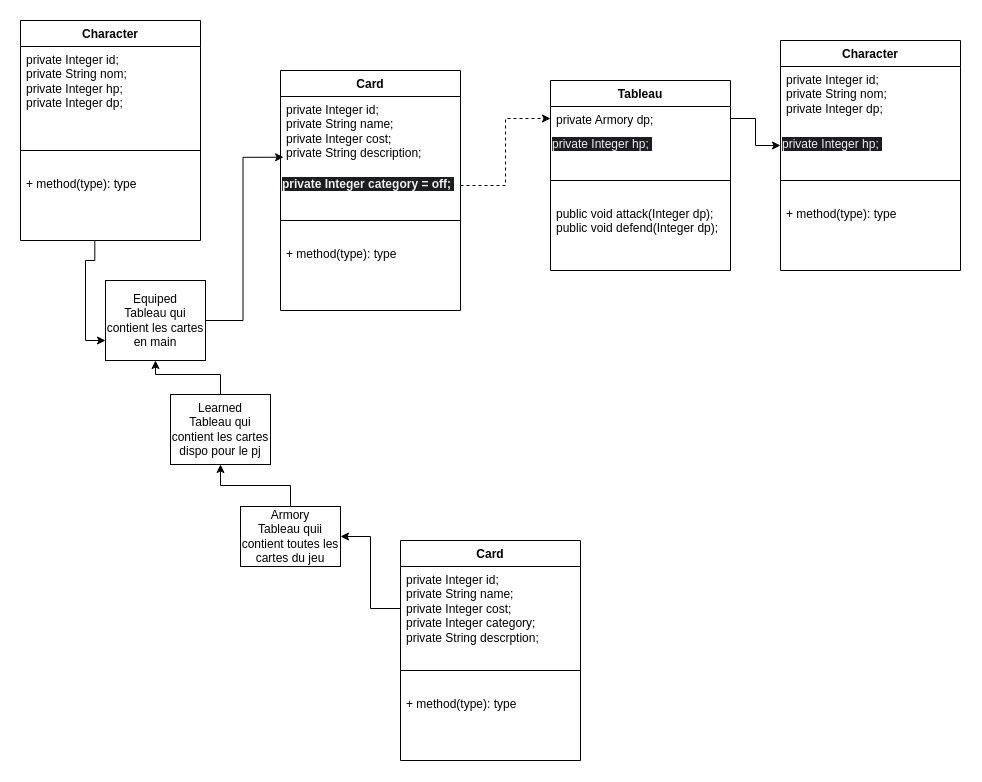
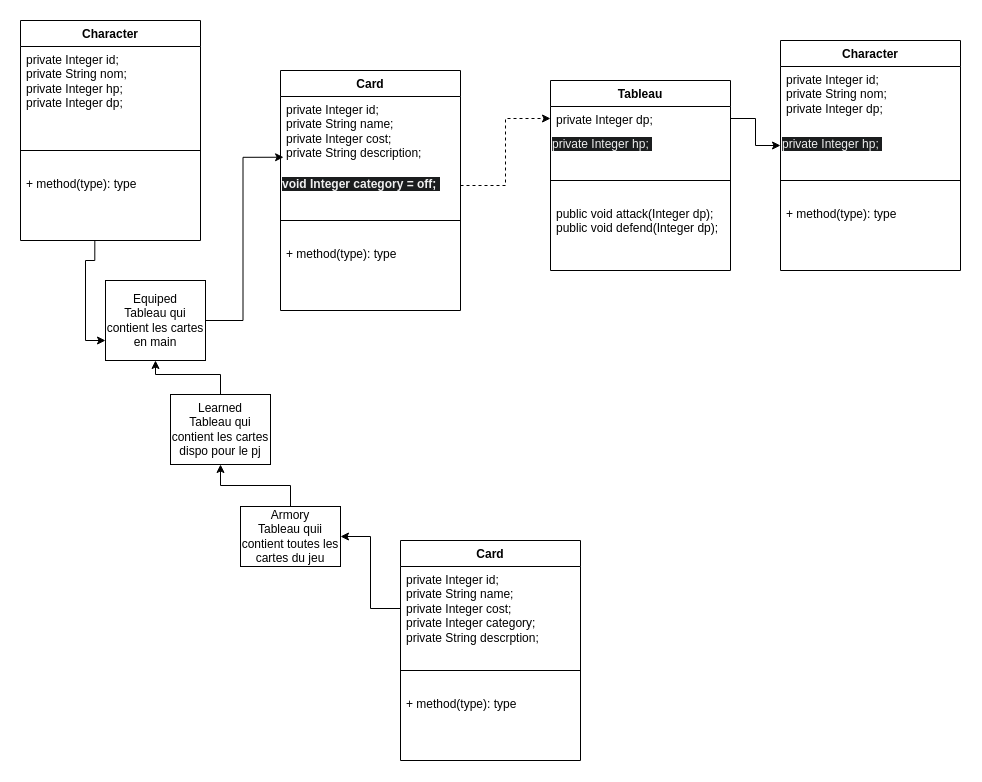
  <mxCell id="0" />
  <mxCell id="1" parent="0" />
  <mxCell id="2" value="Character" style="swimlane;fontStyle=1;align=center;verticalAlign=top;childLayout=stackLayout;horizontal=1;startSize=26;horizontalStack=0;resizeParent=1;resizeParentMax=0;resizeLast=0;collapsible=1;marginBottom=0;whiteSpace=wrap;html=1;" vertex="1" parent="1"><mxGeometry x="20" y="20" width="180" height="220" as="geometry" /></mxCell>
  <mxCell id="3" value="private Integer id; &lt;br&gt;private String nom; &lt;br&gt;private Integer hp;&amp;nbsp;&lt;br&gt;private Integer dp;&amp;nbsp;" style="text;strokeColor=none;fillColor=none;align=left;verticalAlign=top;spacingLeft=4;spacingRight=4;overflow=hidden;rotatable=0;points=[[0,0.5],[1,0.5]];portConstraint=eastwest;whiteSpace=wrap;html=1;" vertex="1" parent="2"><mxGeometry y="26" width="180" height="84" as="geometry" /></mxCell>
  <mxCell id="4" value="" style="line;strokeWidth=1;fillColor=none;align=left;verticalAlign=middle;spacingTop=-1;spacingLeft=3;spacingRight=3;rotatable=0;labelPosition=right;points=[];portConstraint=eastwest;strokeColor=inherit;" vertex="1" parent="2"><mxGeometry y="110" width="180" height="40" as="geometry" /></mxCell>
  <mxCell id="5" value="+ method(type): type" style="text;strokeColor=none;fillColor=none;align=left;verticalAlign=top;spacingLeft=4;spacingRight=4;overflow=hidden;rotatable=0;points=[[0,0.5],[1,0.5]];portConstraint=eastwest;whiteSpace=wrap;html=1;" vertex="1" parent="2"><mxGeometry y="150" width="180" height="70" as="geometry" /></mxCell>
  <mxCell id="6" style="edgeStyle=orthogonalEdgeStyle;rounded=0;orthogonalLoop=1;jettySize=auto;html=1;exitX=0.5;exitY=0;exitDx=0;exitDy=0;entryX=0.5;entryY=1;entryDx=0;entryDy=0;" edge="1" parent="1" source="7" target="15"><mxGeometry relative="1" as="geometry" /></mxCell>
  <mxCell id="7" value="Learned&lt;br&gt;Tableau qui contient les cartes dispo pour le pj" style="html=1;whiteSpace=wrap;" vertex="1" parent="1"><mxGeometry x="170" y="394" width="100" height="70" as="geometry" /></mxCell>
  <mxCell id="8" value="Card" style="swimlane;fontStyle=1;align=center;verticalAlign=top;childLayout=stackLayout;horizontal=1;startSize=26;horizontalStack=0;resizeParent=1;resizeParentMax=0;resizeLast=0;collapsible=1;marginBottom=0;whiteSpace=wrap;html=1;" vertex="1" parent="1"><mxGeometry x="400" y="540" width="180" height="220" as="geometry" /></mxCell>
  <mxCell id="9" value="private Integer id; &lt;br&gt;private String name; &lt;br&gt;private Integer cost;&amp;nbsp;&lt;br&gt;private Integer category;&amp;nbsp;&lt;br&gt;private String descrption;" style="text;strokeColor=none;fillColor=none;align=left;verticalAlign=top;spacingLeft=4;spacingRight=4;overflow=hidden;rotatable=0;points=[[0,0.5],[1,0.5]];portConstraint=eastwest;whiteSpace=wrap;html=1;" vertex="1" parent="8"><mxGeometry y="26" width="180" height="84" as="geometry" /></mxCell>
  <mxCell id="10" value="" style="line;strokeWidth=1;fillColor=none;align=left;verticalAlign=middle;spacingTop=-1;spacingLeft=3;spacingRight=3;rotatable=0;labelPosition=right;points=[];portConstraint=eastwest;strokeColor=inherit;" vertex="1" parent="8"><mxGeometry y="110" width="180" height="40" as="geometry" /></mxCell>
  <mxCell id="11" value="+ method(type): type" style="text;strokeColor=none;fillColor=none;align=left;verticalAlign=top;spacingLeft=4;spacingRight=4;overflow=hidden;rotatable=0;points=[[0,0.5],[1,0.5]];portConstraint=eastwest;whiteSpace=wrap;html=1;" vertex="1" parent="8"><mxGeometry y="150" width="180" height="70" as="geometry" /></mxCell>
  <mxCell id="12" style="edgeStyle=orthogonalEdgeStyle;rounded=0;orthogonalLoop=1;jettySize=auto;html=1;exitX=0.5;exitY=0;exitDx=0;exitDy=0;entryX=0.5;entryY=1;entryDx=0;entryDy=0;" edge="1" parent="1" source="13" target="7"><mxGeometry relative="1" as="geometry" /></mxCell>
  <mxCell id="13" value="Armory&lt;br&gt;Tableau quii contient toutes les cartes du jeu" style="html=1;whiteSpace=wrap;" vertex="1" parent="1"><mxGeometry x="240" y="506" width="100" height="60" as="geometry" /></mxCell>
  <mxCell id="14" style="edgeStyle=orthogonalEdgeStyle;rounded=0;orthogonalLoop=1;jettySize=auto;html=1;exitX=0;exitY=0.5;exitDx=0;exitDy=0;entryX=1;entryY=0.5;entryDx=0;entryDy=0;" edge="1" parent="1" source="9" target="13"><mxGeometry relative="1" as="geometry" /></mxCell>
  <mxCell id="15" value="Equiped&lt;br&gt;Tableau qui contient les cartes en main" style="html=1;whiteSpace=wrap;" vertex="1" parent="1"><mxGeometry x="105" y="280" width="100" height="80" as="geometry" /></mxCell>
  <mxCell id="16" style="edgeStyle=orthogonalEdgeStyle;rounded=0;orthogonalLoop=1;jettySize=auto;html=1;entryX=0;entryY=0.75;entryDx=0;entryDy=0;exitX=0.413;exitY=0.995;exitDx=0;exitDy=0;exitPerimeter=0;" edge="1" parent="1" source="5" target="15"><mxGeometry relative="1" as="geometry"><mxPoint x="50" y="270" as="sourcePoint" /></mxGeometry></mxCell>
  <mxCell id="17" value="Card" style="swimlane;fontStyle=1;align=center;verticalAlign=top;childLayout=stackLayout;horizontal=1;startSize=26;horizontalStack=0;resizeParent=1;resizeParentMax=0;resizeLast=0;collapsible=1;marginBottom=0;whiteSpace=wrap;html=1;" vertex="1" parent="1"><mxGeometry x="280" y="70" width="180" height="240" as="geometry" /></mxCell>
  <mxCell id="18" value="private Integer id; &lt;br&gt;private String name; &lt;br&gt;private Integer cost;&amp;nbsp;&lt;br&gt;private String description;" style="text;strokeColor=none;fillColor=none;align=left;verticalAlign=top;spacingLeft=4;spacingRight=4;overflow=hidden;rotatable=0;points=[[0,0.5],[1,0.5]];portConstraint=eastwest;whiteSpace=wrap;html=1;" vertex="1" parent="17"><mxGeometry y="26" width="180" height="74" as="geometry" /></mxCell>
- <mxCell id="19" value="&lt;b style=&quot;border-color: rgb(0, 0, 0); color: rgb(240, 240, 240); font-family: Helvetica; font-size: 12px; font-style: normal; font-variant-ligatures: normal; font-variant-caps: normal; letter-spacing: normal; orphans: 2; text-align: left; text-indent: 0px; text-transform: none; widows: 2; word-spacing: 0px; -webkit-text-stroke-width: 0px; background-color: rgb(27, 29, 30); text-decoration-thickness: initial; text-decoration-style: initial; text-decoration-color: initial;&quot;&gt;private Integer category = off;&amp;nbsp;&lt;br style=&quot;border-color: rgb(0, 0, 0);&quot;&gt;&lt;/b&gt;" style="text;whiteSpace=wrap;html=1;" vertex="1" parent="17"><mxGeometry y="100" width="180" height="30" as="geometry" /></mxCell>
+ <mxCell id="19" value="&lt;b style=&quot;border-color: rgb(0, 0, 0); color: rgb(240, 240, 240); font-family: Helvetica; font-size: 12px; font-style: normal; font-variant-ligatures: normal; font-variant-caps: normal; letter-spacing: normal; orphans: 2; text-align: left; text-indent: 0px; text-transform: none; widows: 2; word-spacing: 0px; -webkit-text-stroke-width: 0px; background-color: rgb(27, 29, 30); text-decoration-thickness: initial; text-decoration-style: initial; text-decoration-color: initial;&quot;&gt;void Integer category = off;&amp;nbsp;&lt;br style=&quot;border-color: rgb(0, 0, 0);&quot;&gt;&lt;/b&gt;" style="text;whiteSpace=wrap;html=1;" vertex="1" parent="17"><mxGeometry y="100" width="180" height="30" as="geometry" /></mxCell>
  <mxCell id="20" value="" style="line;strokeWidth=1;fillColor=none;align=left;verticalAlign=middle;spacingTop=-1;spacingLeft=3;spacingRight=3;rotatable=0;labelPosition=right;points=[];portConstraint=eastwest;strokeColor=inherit;" vertex="1" parent="17"><mxGeometry y="130" width="180" height="40" as="geometry" /></mxCell>
  <mxCell id="21" value="+ method(type): type" style="text;strokeColor=none;fillColor=none;align=left;verticalAlign=top;spacingLeft=4;spacingRight=4;overflow=hidden;rotatable=0;points=[[0,0.5],[1,0.5]];portConstraint=eastwest;whiteSpace=wrap;html=1;" vertex="1" parent="17"><mxGeometry y="170" width="180" height="70" as="geometry" /></mxCell>
  <mxCell id="22" value="Character" style="swimlane;fontStyle=1;align=center;verticalAlign=top;childLayout=stackLayout;horizontal=1;startSize=26;horizontalStack=0;resizeParent=1;resizeParentMax=0;resizeLast=0;collapsible=1;marginBottom=0;whiteSpace=wrap;html=1;" vertex="1" parent="1"><mxGeometry x="780" y="40" width="180" height="230" as="geometry" /></mxCell>
  <mxCell id="23" value="private Integer id; &lt;br&gt;private String nom; &lt;br&gt;private Integer dp;&amp;nbsp;" style="text;strokeColor=none;fillColor=none;align=left;verticalAlign=top;spacingLeft=4;spacingRight=4;overflow=hidden;rotatable=0;points=[[0,0.5],[1,0.5]];portConstraint=eastwest;whiteSpace=wrap;html=1;" vertex="1" parent="22"><mxGeometry y="26" width="180" height="64" as="geometry" /></mxCell>
  <mxCell id="24" value="&lt;span style=&quot;color: rgb(240, 240, 240); font-family: Helvetica; font-size: 12px; font-style: normal; font-variant-ligatures: normal; font-variant-caps: normal; font-weight: 400; letter-spacing: normal; orphans: 2; text-align: left; text-indent: 0px; text-transform: none; widows: 2; word-spacing: 0px; -webkit-text-stroke-width: 0px; background-color: rgb(27, 29, 30); text-decoration-thickness: initial; text-decoration-style: initial; text-decoration-color: initial; float: none; display: inline !important;&quot;&gt;private Integer hp;&amp;nbsp;&lt;/span&gt;&lt;br style=&quot;border-color: rgb(0, 0, 0); color: rgb(240, 240, 240); font-family: Helvetica; font-size: 12px; font-style: normal; font-variant-ligatures: normal; font-variant-caps: normal; font-weight: 400; letter-spacing: normal; orphans: 2; text-align: left; text-indent: 0px; text-transform: none; widows: 2; word-spacing: 0px; -webkit-text-stroke-width: 0px; background-color: rgb(27, 29, 30); text-decoration-thickness: initial; text-decoration-style: initial; text-decoration-color: initial;&quot;&gt;" style="text;whiteSpace=wrap;html=1;" vertex="1" parent="22"><mxGeometry y="90" width="180" height="30" as="geometry" /></mxCell>
  <mxCell id="25" value="" style="line;strokeWidth=1;fillColor=none;align=left;verticalAlign=middle;spacingTop=-1;spacingLeft=3;spacingRight=3;rotatable=0;labelPosition=right;points=[];portConstraint=eastwest;strokeColor=inherit;" vertex="1" parent="22"><mxGeometry y="120" width="180" height="40" as="geometry" /></mxCell>
  <mxCell id="26" value="+ method(type): type" style="text;strokeColor=none;fillColor=none;align=left;verticalAlign=top;spacingLeft=4;spacingRight=4;overflow=hidden;rotatable=0;points=[[0,0.5],[1,0.5]];portConstraint=eastwest;whiteSpace=wrap;html=1;" vertex="1" parent="22"><mxGeometry y="160" width="180" height="70" as="geometry" /></mxCell>
  <mxCell id="27" style="edgeStyle=orthogonalEdgeStyle;rounded=0;orthogonalLoop=1;jettySize=auto;html=1;exitX=1;exitY=0.5;exitDx=0;exitDy=0;entryX=0.017;entryY=0.821;entryDx=0;entryDy=0;entryPerimeter=0;" edge="1" parent="1" source="15" target="18"><mxGeometry relative="1" as="geometry" /></mxCell>
  <mxCell id="28" style="edgeStyle=orthogonalEdgeStyle;rounded=0;orthogonalLoop=1;jettySize=auto;html=1;exitX=1;exitY=0.5;exitDx=0;exitDy=0;dashed=1;" edge="1" parent="1" source="19" target="31"><mxGeometry relative="1" as="geometry" /></mxCell>
  <mxCell id="29" style="edgeStyle=orthogonalEdgeStyle;rounded=0;orthogonalLoop=1;jettySize=auto;html=1;entryX=0;entryY=0.5;entryDx=0;entryDy=0;" edge="1" parent="1" source="31" target="24"><mxGeometry relative="1" as="geometry" /></mxCell>
  <mxCell id="30" value="Tableau" style="swimlane;fontStyle=1;align=center;verticalAlign=top;childLayout=stackLayout;horizontal=1;startSize=26;horizontalStack=0;resizeParent=1;resizeParentMax=0;resizeLast=0;collapsible=1;marginBottom=0;whiteSpace=wrap;html=1;" vertex="1" parent="1"><mxGeometry x="550" y="80" width="180" height="190" as="geometry" /></mxCell>
- <mxCell id="31" value="private Armory dp;&amp;nbsp;" style="text;strokeColor=none;fillColor=none;align=left;verticalAlign=top;spacingLeft=4;spacingRight=4;overflow=hidden;rotatable=0;points=[[0,0.5],[1,0.5]];portConstraint=eastwest;whiteSpace=wrap;html=1;" vertex="1" parent="30"><mxGeometry y="26" width="180" height="24" as="geometry" /></mxCell>
+ <mxCell id="31" value="private Integer dp;&amp;nbsp;" style="text;strokeColor=none;fillColor=none;align=left;verticalAlign=top;spacingLeft=4;spacingRight=4;overflow=hidden;rotatable=0;points=[[0,0.5],[1,0.5]];portConstraint=eastwest;whiteSpace=wrap;html=1;" vertex="1" parent="30"><mxGeometry y="26" width="180" height="24" as="geometry" /></mxCell>
  <mxCell id="32" value="&lt;span style=&quot;color: rgb(240, 240, 240); font-family: Helvetica; font-size: 12px; font-style: normal; font-variant-ligatures: normal; font-variant-caps: normal; font-weight: 400; letter-spacing: normal; orphans: 2; text-align: left; text-indent: 0px; text-transform: none; widows: 2; word-spacing: 0px; -webkit-text-stroke-width: 0px; background-color: rgb(27, 29, 30); text-decoration-thickness: initial; text-decoration-style: initial; text-decoration-color: initial; float: none; display: inline !important;&quot;&gt;private Integer hp;&amp;nbsp;&lt;/span&gt;&lt;br style=&quot;border-color: rgb(0, 0, 0); color: rgb(240, 240, 240); font-family: Helvetica; font-size: 12px; font-style: normal; font-variant-ligatures: normal; font-variant-caps: normal; font-weight: 400; letter-spacing: normal; orphans: 2; text-align: left; text-indent: 0px; text-transform: none; widows: 2; word-spacing: 0px; -webkit-text-stroke-width: 0px; background-color: rgb(27, 29, 30); text-decoration-thickness: initial; text-decoration-style: initial; text-decoration-color: initial;&quot;&gt;" style="text;whiteSpace=wrap;html=1;" vertex="1" parent="30"><mxGeometry y="50" width="180" height="30" as="geometry" /></mxCell>
  <mxCell id="33" value="" style="line;strokeWidth=1;fillColor=none;align=left;verticalAlign=middle;spacingTop=-1;spacingLeft=3;spacingRight=3;rotatable=0;labelPosition=right;points=[];portConstraint=eastwest;strokeColor=inherit;" vertex="1" parent="30"><mxGeometry y="80" width="180" height="40" as="geometry" /></mxCell>
  <mxCell id="34" value="public void attack(Integer dp);&lt;br&gt;public void defend(Integer dp);" style="text;strokeColor=none;fillColor=none;align=left;verticalAlign=top;spacingLeft=4;spacingRight=4;overflow=hidden;rotatable=0;points=[[0,0.5],[1,0.5]];portConstraint=eastwest;whiteSpace=wrap;html=1;" vertex="1" parent="30"><mxGeometry y="120" width="180" height="70" as="geometry" /></mxCell>
